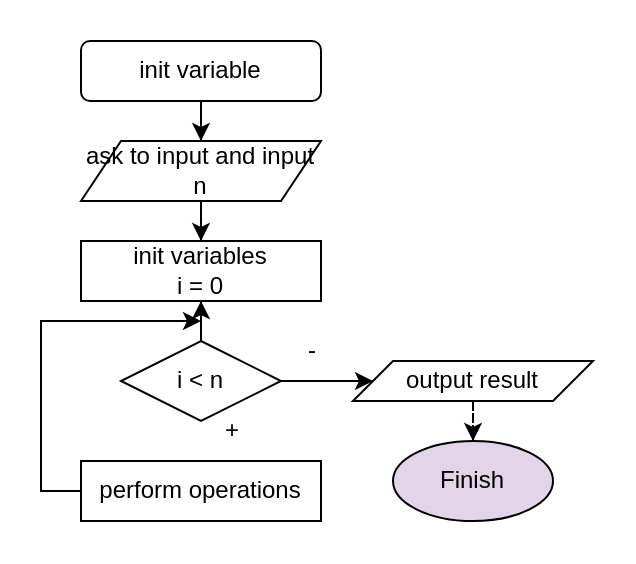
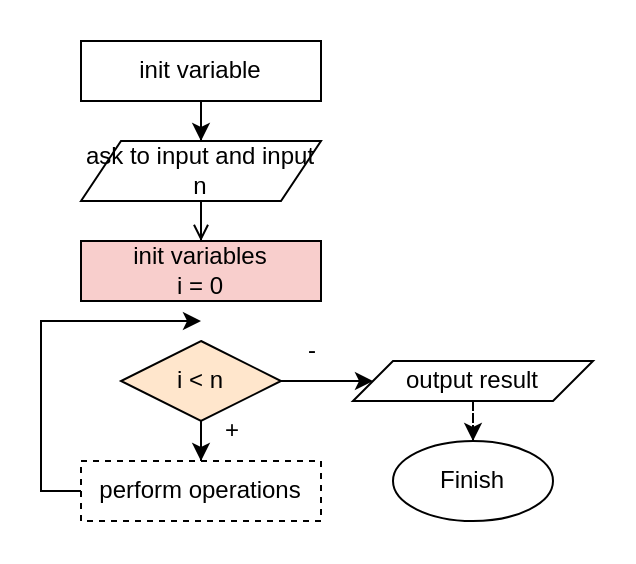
  <mxCell id="0" />
  <mxCell id="1" parent="0" />
  <mxCell id="2" value="" style="edgeStyle=orthogonalEdgeStyle;rounded=0;orthogonalLoop=1;jettySize=auto;html=1;" edge="1" parent="1" source="3" target="5"><mxGeometry relative="1" as="geometry" /></mxCell>
- <mxCell id="3" value="init variable" style="whiteSpace=wrap;html=1;rounded=1;" vertex="1" parent="1"><mxGeometry x="40" y="20" width="120" height="30" as="geometry" /></mxCell>
- <mxCell id="4" value="" style="edgeStyle=orthogonalEdgeStyle;rounded=0;orthogonalLoop=1;jettySize=auto;html=1;" edge="1" parent="1" source="5" target="6"><mxGeometry relative="1" as="geometry" /></mxCell>
+ <mxCell id="3" value="init variable" style="whiteSpace=wrap;html=1;" vertex="1" parent="1"><mxGeometry x="40" y="20" width="120" height="30" as="geometry" /></mxCell>
+ <mxCell id="4" value="" style="edgeStyle=orthogonalEdgeStyle;rounded=0;orthogonalLoop=1;jettySize=auto;html=1;endArrow=open;" edge="1" parent="1" source="5" target="6"><mxGeometry relative="1" as="geometry" /></mxCell>
  <mxCell id="5" value="ask to input and input n" style="shape=parallelogram;perimeter=parallelogramPerimeter;whiteSpace=wrap;html=1;fixedSize=1;" vertex="1" parent="1"><mxGeometry x="40" y="70" width="120" height="30" as="geometry" /></mxCell>
- <mxCell id="6" value="init variables&lt;div&gt;i = 0&lt;/div&gt;" style="whiteSpace=wrap;html=1;" vertex="1" parent="1"><mxGeometry x="40" y="120" width="120" height="30" as="geometry" /></mxCell>
- <mxCell id="7" value="" style="edgeStyle=orthogonalEdgeStyle;rounded=0;orthogonalLoop=1;jettySize=auto;html=1;" edge="1" parent="1" source="9" target="6"><mxGeometry relative="1" as="geometry" /></mxCell>
+ <mxCell id="6" value="init variables&lt;div&gt;i = 0&lt;/div&gt;" style="whiteSpace=wrap;html=1;fillColor=#f8cecc;" vertex="1" parent="1"><mxGeometry x="40" y="120" width="120" height="30" as="geometry" /></mxCell>
+ <mxCell id="7" value="" style="edgeStyle=orthogonalEdgeStyle;rounded=0;orthogonalLoop=1;jettySize=auto;html=1;" edge="1" parent="1" source="9" target="10"><mxGeometry relative="1" as="geometry" /></mxCell>
  <mxCell id="8" value="" style="edgeStyle=orthogonalEdgeStyle;rounded=0;orthogonalLoop=1;jettySize=auto;html=1;" edge="1" parent="1" source="9" target="13"><mxGeometry relative="1" as="geometry" /></mxCell>
- <mxCell id="9" value="i &amp;lt; n" style="rhombus;whiteSpace=wrap;html=1;" vertex="1" parent="1"><mxGeometry x="60" y="170" width="80" height="40" as="geometry" /></mxCell>
- <mxCell id="10" value="perform operations" style="whiteSpace=wrap;html=1;" vertex="1" parent="1"><mxGeometry x="40" y="230" width="120" height="30" as="geometry" /></mxCell>
+ <mxCell id="9" value="i &amp;lt; n" style="rhombus;whiteSpace=wrap;html=1;fillColor=#ffe6cc;" vertex="1" parent="1"><mxGeometry x="60" y="170" width="80" height="40" as="geometry" /></mxCell>
+ <mxCell id="10" value="perform operations" style="whiteSpace=wrap;html=1;dashed=1;" vertex="1" parent="1"><mxGeometry x="40" y="230" width="120" height="30" as="geometry" /></mxCell>
  <mxCell id="11" style="edgeStyle=orthogonalEdgeStyle;rounded=0;orthogonalLoop=1;jettySize=auto;html=1;exitX=0;exitY=0.5;exitDx=0;exitDy=0;" edge="1" parent="1" source="10"><mxGeometry relative="1" as="geometry"><mxPoint x="100" y="160" as="targetPoint" /><Array as="points"><mxPoint x="20" y="245" /><mxPoint x="20" y="160" /><mxPoint x="93" y="160" /></Array></mxGeometry></mxCell>
  <mxCell id="12" value="" style="edgeStyle=orthogonalEdgeStyle;rounded=0;orthogonalLoop=1;jettySize=auto;html=1;dashed=1;" edge="1" parent="1" source="13" target="14"><mxGeometry relative="1" as="geometry" /></mxCell>
  <mxCell id="13" value="output result" style="shape=parallelogram;perimeter=parallelogramPerimeter;whiteSpace=wrap;html=1;fixedSize=1;" vertex="1" parent="1"><mxGeometry x="176" y="180" width="120" height="20" as="geometry" /></mxCell>
- <mxCell id="14" value="Finish" style="ellipse;whiteSpace=wrap;html=1;fillColor=#e1d5e7;" vertex="1" parent="1"><mxGeometry x="196" y="220" width="80" height="40" as="geometry" /></mxCell>
+ <mxCell id="14" value="Finish" style="ellipse;whiteSpace=wrap;html=1;" vertex="1" parent="1"><mxGeometry x="196" y="220" width="80" height="40" as="geometry" /></mxCell>
  <mxCell id="15" value="+" style="text;html=1;align=center;verticalAlign=middle;whiteSpace=wrap;rounded=0;" vertex="1" parent="1"><mxGeometry x="86" y="200" width="60" height="30" as="geometry" /></mxCell>
  <mxCell id="16" value="-" style="text;html=1;align=center;verticalAlign=middle;whiteSpace=wrap;rounded=0;" vertex="1" parent="1"><mxGeometry x="126" y="160" width="60" height="30" as="geometry" /></mxCell>
